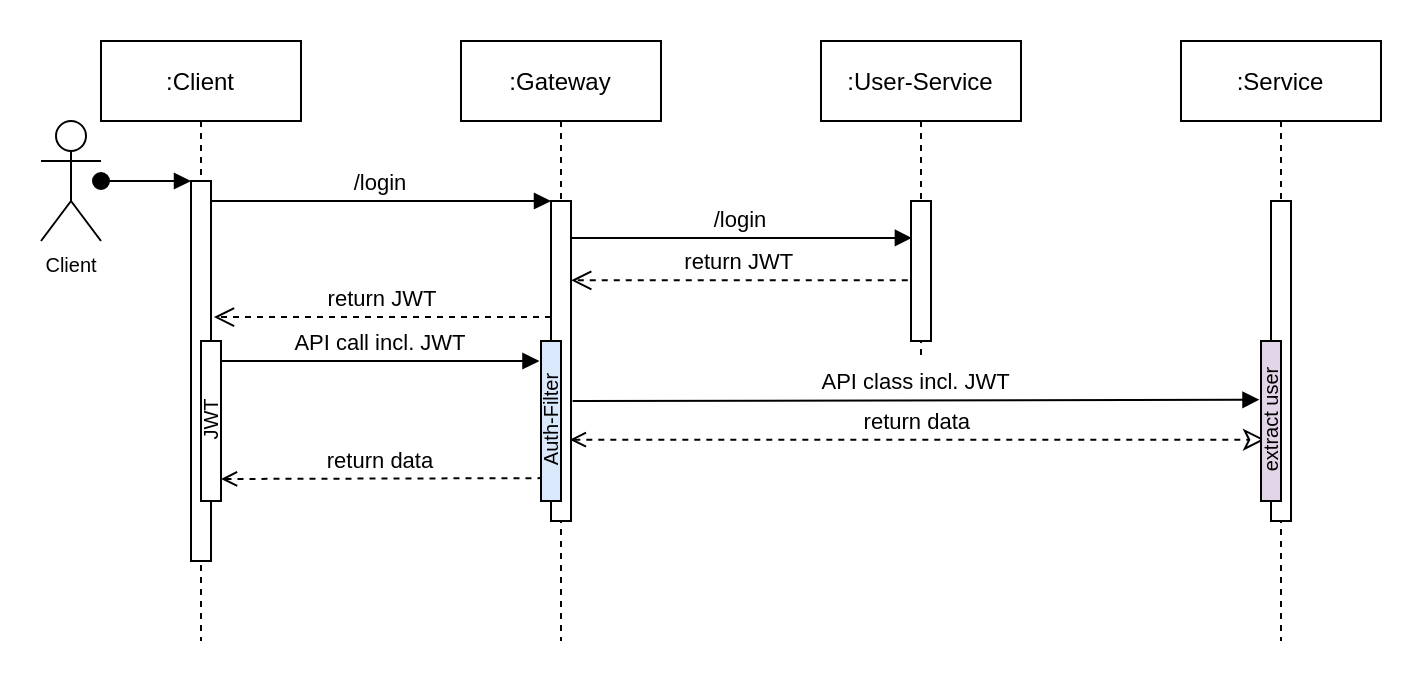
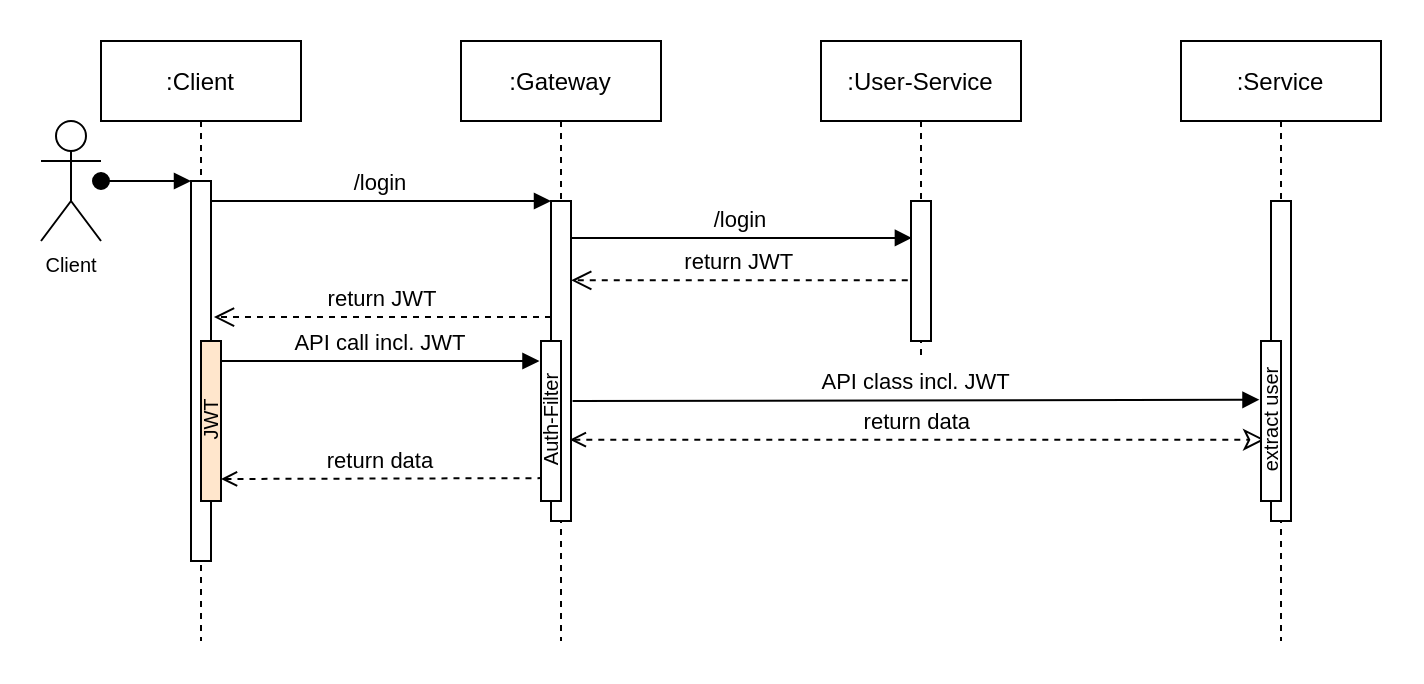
  <mxCell id="0" />
  <mxCell id="1" parent="0" />
  <mxCell id="2" value=":Client" style="shape=umlLifeline;perimeter=lifelinePerimeter;container=1;collapsible=0;recursiveResize=0;rounded=0;shadow=0;strokeWidth=1;" parent="1" vertex="1"><mxGeometry x="50" y="20" width="100" height="300" as="geometry" /></mxCell>
  <mxCell id="3" value="" style="points=[];perimeter=orthogonalPerimeter;rounded=0;shadow=0;strokeWidth=1;" parent="2" vertex="1"><mxGeometry x="45" y="70" width="10" height="190" as="geometry" /></mxCell>
  <mxCell id="4" value="" style="verticalAlign=bottom;startArrow=oval;endArrow=block;startSize=8;shadow=0;strokeWidth=1;" parent="2" target="3" edge="1"><mxGeometry relative="1" as="geometry"><mxPoint y="70" as="sourcePoint" /></mxGeometry></mxCell>
- <mxCell id="5" value="JWT" style="points=[];perimeter=orthogonalPerimeter;rounded=0;shadow=0;strokeWidth=1;html=1;horizontal=0;fontSize=10;" parent="2" vertex="1"><mxGeometry x="50" y="150" width="10" height="80" as="geometry" /></mxCell>
+ <mxCell id="5" value="JWT" style="points=[];perimeter=orthogonalPerimeter;rounded=0;shadow=0;strokeWidth=1;html=1;horizontal=0;fontSize=10;fillColor=#ffe6cc;" parent="2" vertex="1"><mxGeometry x="50" y="150" width="10" height="80" as="geometry" /></mxCell>
  <mxCell id="6" value=":Gateway" style="shape=umlLifeline;perimeter=lifelinePerimeter;container=1;collapsible=0;recursiveResize=0;rounded=0;shadow=0;strokeWidth=1;" parent="1" vertex="1"><mxGeometry x="230" y="20" width="100" height="300" as="geometry" /></mxCell>
  <mxCell id="7" value="" style="points=[];perimeter=orthogonalPerimeter;rounded=0;shadow=0;strokeWidth=1;" parent="6" vertex="1"><mxGeometry x="45" y="80" width="10" height="160" as="geometry" /></mxCell>
  <mxCell id="8" value="/login" style="verticalAlign=bottom;endArrow=block;entryX=0;entryY=0;shadow=0;strokeWidth=1;" parent="1" source="3" target="7" edge="1"><mxGeometry relative="1" as="geometry"><mxPoint x="205" y="100" as="sourcePoint" /></mxGeometry></mxCell>
  <mxCell id="9" value="return data" style="verticalAlign=bottom;endArrow=none;dashed=1;endSize=8;exitX=1;exitY=0.95;shadow=0;strokeWidth=1;startArrow=open;startFill=0;endFill=0;entryX=-0.007;entryY=0.832;entryDx=0;entryDy=0;entryPerimeter=0;" parent="1" edge="1"><mxGeometry relative="1" as="geometry"><mxPoint x="269.93" y="238.56" as="targetPoint" /><mxPoint x="110" y="239" as="sourcePoint" /></mxGeometry></mxCell>
  <mxCell id="10" value=":User-Service" style="shape=umlLifeline;perimeter=lifelinePerimeter;container=1;collapsible=0;recursiveResize=0;rounded=0;shadow=0;strokeWidth=1;" vertex="1" parent="1"><mxGeometry x="410" y="20" width="100" height="160" as="geometry" /></mxCell>
  <mxCell id="11" value="" style="points=[];perimeter=orthogonalPerimeter;rounded=0;shadow=0;strokeWidth=1;" vertex="1" parent="10"><mxGeometry x="45" y="80" width="10" height="70" as="geometry" /></mxCell>
  <mxCell id="12" value=":Service" style="shape=umlLifeline;perimeter=lifelinePerimeter;container=1;collapsible=0;recursiveResize=0;rounded=0;shadow=0;strokeWidth=1;" vertex="1" parent="1"><mxGeometry x="590" y="20" width="100" height="300" as="geometry" /></mxCell>
  <mxCell id="13" value="" style="points=[];perimeter=orthogonalPerimeter;rounded=0;shadow=0;strokeWidth=1;" vertex="1" parent="12"><mxGeometry x="45" y="80" width="10" height="160" as="geometry" /></mxCell>
  <mxCell id="14" value="/login" style="verticalAlign=bottom;endArrow=block;entryX=0.045;entryY=0.121;shadow=0;strokeWidth=1;entryDx=0;entryDy=0;entryPerimeter=0;" edge="1" parent="1"><mxGeometry relative="1" as="geometry"><mxPoint x="285" y="118.47" as="sourcePoint" /><mxPoint x="455.45" y="118.47" as="targetPoint" /></mxGeometry></mxCell>
  <mxCell id="15" value="return JWT" style="verticalAlign=bottom;endArrow=open;dashed=1;endSize=8;exitX=-0.162;exitY=0.298;shadow=0;strokeWidth=1;exitDx=0;exitDy=0;exitPerimeter=0;entryX=1.01;entryY=0.298;entryDx=0;entryDy=0;entryPerimeter=0;" edge="1" parent="1"><mxGeometry relative="1" as="geometry"><mxPoint x="285.1" y="139.68" as="targetPoint" /><mxPoint x="453.38" y="139.68" as="sourcePoint" /></mxGeometry></mxCell>
  <mxCell id="16" value="return JWT" style="verticalAlign=bottom;endArrow=open;dashed=1;endSize=8;shadow=0;strokeWidth=1;entryX=1.148;entryY=0.358;entryDx=0;entryDy=0;entryPerimeter=0;jumpSize=6;" edge="1" parent="1" target="3"><mxGeometry relative="1" as="geometry"><mxPoint x="109.24" y="158.2" as="targetPoint" /><mxPoint x="275" y="158" as="sourcePoint" /></mxGeometry></mxCell>
  <mxCell id="17" value="API call incl. JWT" style="verticalAlign=bottom;endArrow=block;shadow=0;strokeWidth=1;entryX=-0.076;entryY=0.125;entryDx=0;entryDy=0;entryPerimeter=0;" edge="1" parent="1" target="19"><mxGeometry relative="1" as="geometry"><mxPoint x="110" y="180" as="sourcePoint" /><mxPoint x="274.76" y="179.8" as="targetPoint" /></mxGeometry></mxCell>
  <mxCell id="18" value="API class incl. JWT" style="verticalAlign=bottom;endArrow=block;shadow=0;strokeWidth=1;exitX=1.079;exitY=0.625;exitDx=0;exitDy=0;exitPerimeter=0;entryX=-0.076;entryY=0.367;entryDx=0;entryDy=0;entryPerimeter=0;" edge="1" parent="1" source="7" target="21"><mxGeometry relative="1" as="geometry"><mxPoint x="290" y="200" as="sourcePoint" /><mxPoint x="450" y="200" as="targetPoint" /></mxGeometry></mxCell>
- <mxCell id="19" value="Auth-Filter" style="points=[];perimeter=orthogonalPerimeter;rounded=0;shadow=0;strokeWidth=1;html=1;horizontal=0;fontSize=10;fillColor=#dae8fc;" vertex="1" parent="1"><mxGeometry x="270" y="170" width="10" height="80" as="geometry" /></mxCell>
+ <mxCell id="19" value="Auth-Filter" style="points=[];perimeter=orthogonalPerimeter;rounded=0;shadow=0;strokeWidth=1;html=1;horizontal=0;fontSize=10;" vertex="1" parent="1"><mxGeometry x="270" y="170" width="10" height="80" as="geometry" /></mxCell>
  <mxCell id="20" value="return data" style="verticalAlign=bottom;endArrow=classic;dashed=1;endSize=8;shadow=0;strokeWidth=1;startArrow=open;startFill=0;endFill=0;entryX=0.2;entryY=0.617;entryDx=0;entryDy=0;entryPerimeter=0;exitX=1.441;exitY=0.617;exitDx=0;exitDy=0;exitPerimeter=0;" edge="1" parent="1" source="19" target="21"><mxGeometry relative="1" as="geometry"><mxPoint x="449.93" y="220" as="targetPoint" /><mxPoint x="290" y="219" as="sourcePoint" /></mxGeometry></mxCell>
- <mxCell id="21" value="extract user" style="points=[];perimeter=orthogonalPerimeter;rounded=0;shadow=0;strokeWidth=1;html=1;horizontal=0;fontSize=10;fillColor=#e1d5e7;" vertex="1" parent="1"><mxGeometry x="630" y="170" width="10" height="80" as="geometry" /></mxCell>
+ <mxCell id="21" value="extract user" style="points=[];perimeter=orthogonalPerimeter;rounded=0;shadow=0;strokeWidth=1;html=1;horizontal=0;fontSize=10;" vertex="1" parent="1"><mxGeometry x="630" y="170" width="10" height="80" as="geometry" /></mxCell>
  <mxCell id="22" value="Client" style="shape=umlActor;verticalLabelPosition=bottom;verticalAlign=top;html=1;outlineConnect=0;fontSize=10;" vertex="1" parent="1"><mxGeometry x="20" y="60" width="30" height="60" as="geometry" /></mxCell>
